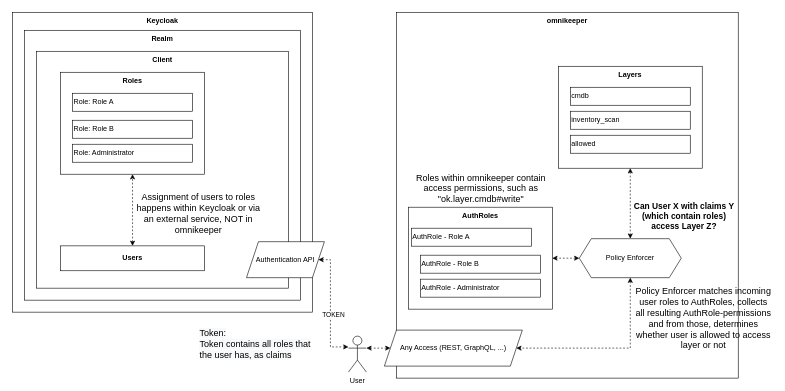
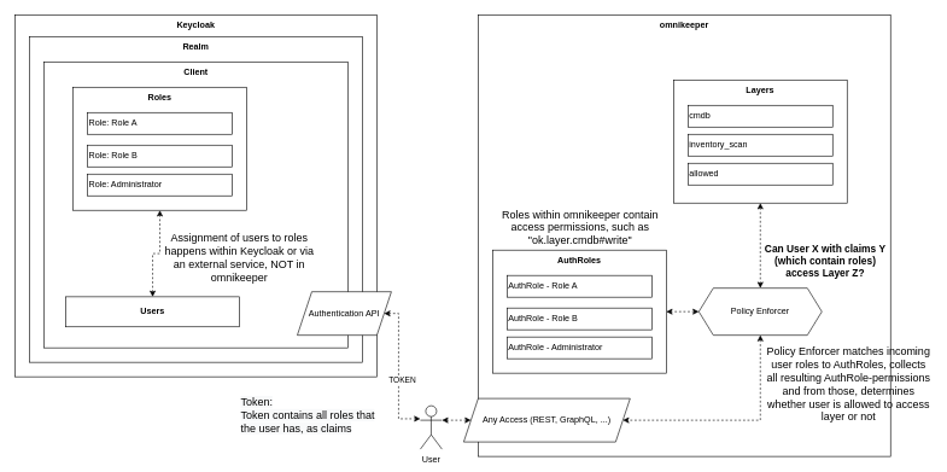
  <mxCell id="0" />
  <mxCell id="1" parent="0" />
  <mxCell id="2" value="Keycloak" style="rounded=0;whiteSpace=wrap;html=1;verticalAlign=top;fontStyle=1" parent="1" vertex="1"><mxGeometry x="20" y="20" width="500" height="500" as="geometry" /></mxCell>
  <mxCell id="3" value="Realm" style="rounded=0;whiteSpace=wrap;html=1;verticalAlign=top;fontStyle=1" parent="1" vertex="1"><mxGeometry x="40" y="50" width="460" height="450" as="geometry" /></mxCell>
  <mxCell id="4" value="Client" style="rounded=0;whiteSpace=wrap;html=1;verticalAlign=top;fontStyle=1" parent="1" vertex="1"><mxGeometry x="60" y="85" width="420" height="395" as="geometry" /></mxCell>
  <mxCell id="5" value="omnikeeper" style="rounded=0;whiteSpace=wrap;html=1;verticalAlign=top;fontStyle=1" parent="1" vertex="1"><mxGeometry x="660" y="20" width="570" height="610" as="geometry" /></mxCell>
  <mxCell id="6" value="" style="group" parent="1" vertex="1" connectable="0"><mxGeometry x="930" y="110" width="240" height="170" as="geometry" /></mxCell>
  <mxCell id="7" value="Layers" style="rounded=0;whiteSpace=wrap;html=1;verticalAlign=top;fontStyle=1" parent="6" vertex="1"><mxGeometry width="240" height="170" as="geometry" /></mxCell>
  <mxCell id="8" value="cmdb" style="rounded=0;whiteSpace=wrap;html=1;align=left;" parent="6" vertex="1"><mxGeometry x="20" y="35" width="200" height="30" as="geometry" /></mxCell>
  <mxCell id="9" value="inventory_scan" style="rounded=0;whiteSpace=wrap;html=1;align=left;" parent="6" vertex="1"><mxGeometry x="20" y="75" width="200" height="30" as="geometry" /></mxCell>
  <mxCell id="10" value="allowed" style="rounded=0;whiteSpace=wrap;html=1;align=left;" parent="6" vertex="1"><mxGeometry x="20" y="115" width="200" height="30" as="geometry" /></mxCell>
  <mxCell id="11" value="Any Access (REST, GraphQL, ...)" style="shape=parallelogram;perimeter=parallelogramPerimeter;whiteSpace=wrap;html=1;fixedSize=1;align=center;" parent="1" vertex="1"><mxGeometry x="640" y="550" width="230" height="60" as="geometry" /></mxCell>
  <mxCell id="12" style="edgeStyle=orthogonalEdgeStyle;rounded=0;orthogonalLoop=1;jettySize=auto;html=1;dashed=1;startArrow=classic;startFill=1;" parent="1" source="14" target="11" edge="1"><mxGeometry relative="1" as="geometry"><Array as="points"><mxPoint x="1050" y="580" /></Array></mxGeometry></mxCell>
  <mxCell id="13" style="edgeStyle=orthogonalEdgeStyle;rounded=0;orthogonalLoop=1;jettySize=auto;html=1;entryX=1;entryY=0.5;entryDx=0;entryDy=0;dashed=1;fontSize=15;startArrow=classic;startFill=1;" parent="1" source="14" target="24" edge="1"><mxGeometry relative="1" as="geometry" /></mxCell>
  <mxCell id="14" value="Policy Enforcer" style="shape=hexagon;perimeter=hexagonPerimeter2;whiteSpace=wrap;html=1;fixedSize=1;align=center;" parent="1" vertex="1"><mxGeometry x="965" y="397.5" width="170" height="65" as="geometry" /></mxCell>
  <mxCell id="15" style="edgeStyle=orthogonalEdgeStyle;rounded=0;orthogonalLoop=1;jettySize=auto;html=1;dashed=1;startArrow=classic;startFill=1;" parent="1" source="7" target="14" edge="1"><mxGeometry relative="1" as="geometry" /></mxCell>
  <mxCell id="16" value="Can User X with claims Y (which contain roles) access Layer Z?" style="text;html=1;strokeColor=none;fillColor=none;align=center;verticalAlign=middle;whiteSpace=wrap;rounded=0;fontStyle=1;fontSize=14;" parent="1" vertex="1"><mxGeometry x="1050" y="330" width="180" height="60" as="geometry" /></mxCell>
  <mxCell id="17" style="edgeStyle=orthogonalEdgeStyle;rounded=0;orthogonalLoop=1;jettySize=auto;html=1;dashed=1;startArrow=classic;startFill=1;exitX=1;exitY=0.333;exitDx=0;exitDy=0;exitPerimeter=0;" parent="1" source="18" target="11" edge="1"><mxGeometry relative="1" as="geometry"><Array as="points"><mxPoint x="610" y="580" /></Array><mxPoint x="610" y="770" as="sourcePoint" /></mxGeometry></mxCell>
  <mxCell id="18" value="User" style="shape=umlActor;verticalLabelPosition=bottom;verticalAlign=top;html=1;outlineConnect=0;align=center;" parent="1" vertex="1"><mxGeometry x="580" y="560" width="30" height="60" as="geometry" /></mxCell>
  <mxCell id="19" style="edgeStyle=orthogonalEdgeStyle;rounded=0;orthogonalLoop=1;jettySize=auto;html=1;dashed=1;startArrow=classic;startFill=1;" parent="1" source="21" target="18" edge="1"><mxGeometry relative="1" as="geometry"><Array as="points"><mxPoint x="550" y="432" /><mxPoint x="550" y="578" /></Array></mxGeometry></mxCell>
  <mxCell id="20" value="TOKEN" style="edgeLabel;html=1;align=center;verticalAlign=middle;resizable=0;points=[];" parent="19" vertex="1" connectable="0"><mxGeometry x="0.31" y="4" relative="1" as="geometry"><mxPoint y="-16" as="offset" /></mxGeometry></mxCell>
  <mxCell id="21" value="Authentication API" style="shape=parallelogram;perimeter=parallelogramPerimeter;whiteSpace=wrap;html=1;fixedSize=1;align=center;" parent="1" vertex="1"><mxGeometry x="410" y="402.5" width="130" height="60" as="geometry" /></mxCell>
  <mxCell id="22" value="&lt;span style=&quot;color: rgb(0 , 0 , 0) ; font-family: &amp;#34;helvetica&amp;#34; ; font-size: 15px ; font-style: normal ; font-weight: 400 ; letter-spacing: normal ; text-align: center ; text-indent: 0px ; text-transform: none ; word-spacing: 0px ; background-color: rgb(248 , 249 , 250) ; display: inline ; float: none&quot;&gt;Token:&lt;/span&gt;&lt;br style=&quot;color: rgb(0 , 0 , 0) ; font-family: &amp;#34;helvetica&amp;#34; ; font-size: 15px ; font-style: normal ; font-weight: 400 ; letter-spacing: normal ; text-align: center ; text-indent: 0px ; text-transform: none ; word-spacing: 0px ; background-color: rgb(248 , 249 , 250)&quot;&gt;&lt;span style=&quot;color: rgb(0 , 0 , 0) ; font-family: &amp;#34;helvetica&amp;#34; ; font-size: 15px ; font-style: normal ; font-weight: 400 ; letter-spacing: normal ; text-align: center ; text-indent: 0px ; text-transform: none ; word-spacing: 0px ; background-color: rgb(248 , 249 , 250) ; display: inline ; float: none&quot;&gt;Token contains all roles that the user has, as claims&lt;/span&gt;" style="text;whiteSpace=wrap;html=1;fontSize=15;" parent="1" vertex="1"><mxGeometry x="330" y="540" width="210" height="70" as="geometry" /></mxCell>
  <mxCell id="23" value="" style="group" parent="1" vertex="1" connectable="0"><mxGeometry x="680" y="345" width="240" height="170" as="geometry" /></mxCell>
  <mxCell id="24" value="AuthRoles" style="rounded=0;whiteSpace=wrap;html=1;verticalAlign=top;fontStyle=1" parent="23" vertex="1"><mxGeometry width="240" height="170" as="geometry" /></mxCell>
- <mxCell id="25" value="AuthRole - Role A" style="rounded=0;whiteSpace=wrap;html=1;align=left;" parent="23" vertex="1"><mxGeometry x="5" y="35" width="200" height="30" as="geometry" /></mxCell>
+ <mxCell id="25" value="AuthRole - Role A" style="rounded=0;whiteSpace=wrap;html=1;align=left;" parent="23" vertex="1"><mxGeometry x="20" y="35" width="200" height="30" as="geometry" /></mxCell>
  <mxCell id="26" value="AuthRole - Role B" style="rounded=0;whiteSpace=wrap;html=1;align=left;" parent="23" vertex="1"><mxGeometry x="20" y="80" width="200" height="30" as="geometry" /></mxCell>
  <mxCell id="27" value="AuthRole - Administrator" style="rounded=0;whiteSpace=wrap;html=1;align=left;" parent="23" vertex="1"><mxGeometry x="20" y="120" width="200" height="30" as="geometry" /></mxCell>
  <mxCell id="28" value="" style="group" parent="1" vertex="1" connectable="0"><mxGeometry x="100" y="120" width="240" height="170" as="geometry" /></mxCell>
  <mxCell id="29" value="Roles" style="rounded=0;whiteSpace=wrap;html=1;verticalAlign=top;fontStyle=1" parent="28" vertex="1"><mxGeometry width="240" height="170" as="geometry" /></mxCell>
  <mxCell id="30" value="Role: Role A" style="rounded=0;whiteSpace=wrap;html=1;align=left;" parent="28" vertex="1"><mxGeometry x="20" y="35" width="200" height="30" as="geometry" /></mxCell>
  <mxCell id="31" value="Role: Role B" style="rounded=0;whiteSpace=wrap;html=1;align=left;" parent="28" vertex="1"><mxGeometry x="20" y="80" width="200" height="30" as="geometry" /></mxCell>
  <mxCell id="32" value="Role: Administrator" style="rounded=0;whiteSpace=wrap;html=1;align=left;" parent="28" vertex="1"><mxGeometry x="20" y="120" width="200" height="30" as="geometry" /></mxCell>
  <mxCell id="33" value="&lt;div style=&quot;text-align: center&quot;&gt;&lt;span&gt;&lt;font face=&quot;helvetica&quot;&gt;Roles within omnikeeper contain access permissions, such as &quot;ok.layer.cmdb#write&quot;&lt;/font&gt;&lt;/span&gt;&lt;/div&gt;" style="text;whiteSpace=wrap;html=1;fontSize=15;" parent="1" vertex="1"><mxGeometry x="685" y="280" width="230" height="70" as="geometry" /></mxCell>
  <mxCell id="34" value="&lt;div style=&quot;text-align: center&quot;&gt;&lt;span&gt;&lt;font face=&quot;helvetica&quot;&gt;Assignment of users to roles happens within Keycloak or via an external service, NOT in omnikeeper&lt;/font&gt;&lt;/span&gt;&lt;/div&gt;" style="text;whiteSpace=wrap;html=1;fontSize=15;" parent="1" vertex="1"><mxGeometry x="224" y="313" width="210" height="70" as="geometry" /></mxCell>
  <mxCell id="35" style="edgeStyle=orthogonalEdgeStyle;rounded=0;orthogonalLoop=1;jettySize=auto;html=1;dashed=1;fontSize=15;startArrow=classic;startFill=1;" parent="1" source="36" target="29" edge="1"><mxGeometry relative="1" as="geometry" /></mxCell>
- <mxCell id="36" value="Users" style="rounded=0;whiteSpace=wrap;html=1;verticalAlign=middle;fontStyle=1;align=center;" parent="1" vertex="1"><mxGeometry x="100" y="409.5" width="240" height="41.5" as="geometry" /></mxCell>
+ <mxCell id="36" value="Users" style="rounded=0;whiteSpace=wrap;html=1;verticalAlign=middle;fontStyle=1;align=center;" parent="1" vertex="1"><mxGeometry x="90" y="409.5" width="240" height="41.5" as="geometry" /></mxCell>
  <mxCell id="37" value="&lt;div style=&quot;text-align: center&quot;&gt;&lt;span&gt;&lt;font face=&quot;helvetica&quot;&gt;Policy Enforcer matches incoming user roles to AuthRoles, collects all resulting AuthRole-permissions and from those, determines whether user is allowed to access layer or not&lt;/font&gt;&lt;/span&gt;&lt;/div&gt;" style="text;whiteSpace=wrap;html=1;fontSize=15;" vertex="1" parent="1"><mxGeometry x="1056" y="470" width="230" height="124" as="geometry" /></mxCell>
